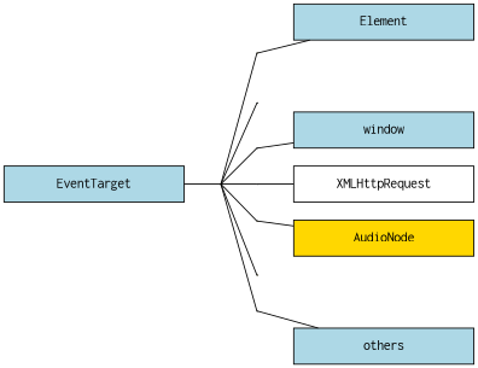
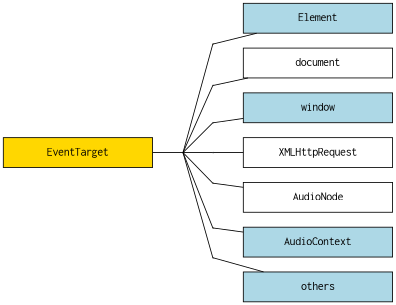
  digraph {
    concentrate=true
    rankdir=LR
    node [fillcolor=lightblue fontname=Courier shape=point style=filled]
    edge [dir=none]
    EventTargetpoint [fillcolor=gold height=0.01 width=0.01]
    Elementpoint [fillcolor=gold height=0.01 width=0.01]
    documentpoint [height=0.01 width=0.01]
    windowpoint [height=0.01 width=0.01]
    XMLHttpRequestpoint [height=0.01 width=0.01]
    AudioNodepoint [fillcolor=gold height=0.01 width=0.01]
    AudioContextpoint [fillcolor=gold height=0.01 width=0.01]
    otherspoint [fillcolor=white height=0.01 width=0.01]
    Element [shape=box width=2.5]
+   document [fillcolor=white shape=box width=2.5]
    window [shape=box width=2.5]
    XMLHttpRequest [fillcolor=white shape=box width=2.5]
-   AudioNode [fillcolor=gold shape=box width=2.5]
+   AudioNode [fillcolor=white shape=box width=2.5]
+   AudioContext [shape=box width=2.5]
    others [shape=box width=2.5]
-   EventTarget [shape=box width=2.5]
+   EventTarget [fillcolor=gold shape=box width=2.5]
    EventTargetpoint -> Elementpoint
    EventTargetpoint -> documentpoint
    EventTargetpoint -> windowpoint
    EventTargetpoint -> XMLHttpRequestpoint
    EventTargetpoint -> AudioNodepoint
    EventTargetpoint -> AudioContextpoint
    EventTargetpoint -> otherspoint
    Elementpoint -> Element
+   documentpoint -> document
    windowpoint -> window
    XMLHttpRequestpoint -> XMLHttpRequest
    AudioNodepoint -> AudioNode
+   AudioContextpoint -> AudioContext
    otherspoint -> others
    EventTarget -> EventTargetpoint
  }
